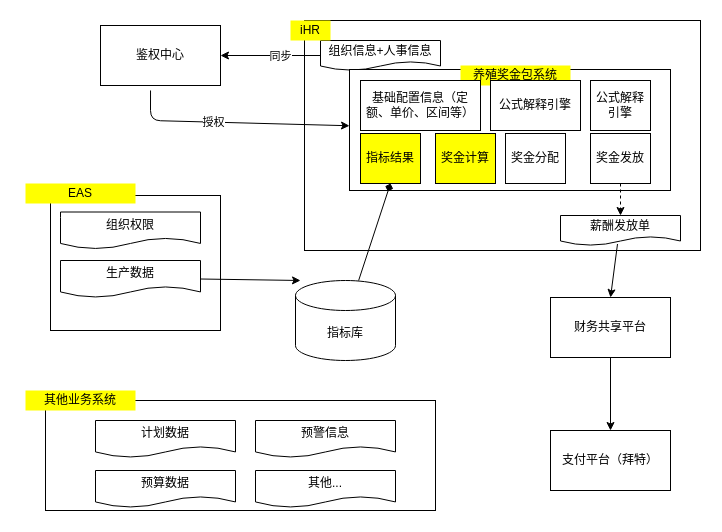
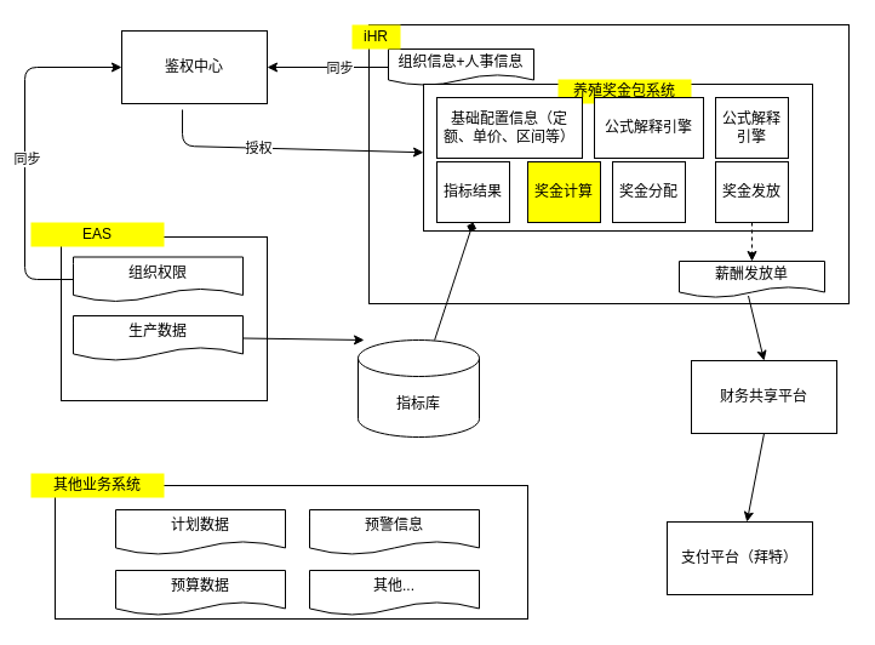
  <mxCell id="0" />
  <mxCell id="1" parent="0" />
  <mxCell id="2" value="鉴权中心" style="rounded=0;whiteSpace=wrap;html=1;" vertex="1" parent="1"><mxGeometry x="100" y="25" width="120" height="60" as="geometry" /></mxCell>
  <mxCell id="3" value="" style="rounded=0;whiteSpace=wrap;html=1;" vertex="1" parent="1"><mxGeometry x="304" y="20" width="396" height="230" as="geometry" /></mxCell>
  <mxCell id="4" value="指标库" style="shape=cylinder3;whiteSpace=wrap;html=1;boundedLbl=1;backgroundOutline=1;size=15;" vertex="1" parent="1"><mxGeometry x="295" y="280" width="100" height="80" as="geometry" /></mxCell>
  <mxCell id="5" value="" style="rounded=0;whiteSpace=wrap;html=1;" vertex="1" parent="1"><mxGeometry x="50" y="195" width="170" height="135" as="geometry" /></mxCell>
  <mxCell id="6" value="&lt;span style=&quot;color: rgba(0 , 0 , 0 , 0) ; font-family: monospace ; font-size: 0px&quot;&gt;%3CmxGraphModel%3E%3Croot%3E%3CmxCell%20id%3D%220%22%2F%3E%3CmxCell%20id%3D%221%22%20parent%3D%220%22%2F%3E%3CmxCell%20id%3D%222%22%20value%3D%22%E7%BB%84%E7%BB%87%E6%9D%83%E9%99%90%22%20style%3D%22shape%3Ddocument%3BwhiteSpace%3Dwrap%3Bhtml%3D1%3BboundedLbl%3D1%3B%22%20vertex%3D%221%22%20parent%3D%221%22%3E%3CmxGeometry%20x%3D%22110%22%20y%3D%22271.5%22%20width%3D%22140%22%20height%3D%2237%22%20as%3D%22geometry%22%2F%3E%3C%2FmxCell%3E%3C%2Froot%3E%3C%2FmxGraphModel%3E&lt;/span&gt;" style="rounded=0;whiteSpace=wrap;html=1;" vertex="1" parent="1"><mxGeometry x="45" y="400" width="390" height="110" as="geometry" /></mxCell>
  <mxCell id="7" value="" style="endArrow=classic;html=1;entryX=1;entryY=0.5;entryDx=0;entryDy=0;exitX=0;exitY=0.5;exitDx=0;exitDy=0;" edge="1" parent="1" source="9" target="2"><mxGeometry width="50" height="50" relative="1" as="geometry"><mxPoint x="180" y="350" as="sourcePoint" /><mxPoint x="180" y="140" as="targetPoint" /></mxGeometry></mxCell>
  <mxCell id="8" value="同步" style="edgeLabel;html=1;align=center;verticalAlign=middle;resizable=0;points=[];" vertex="1" connectable="0" parent="7"><mxGeometry x="-0.189" relative="1" as="geometry"><mxPoint as="offset" /></mxGeometry></mxCell>
  <mxCell id="9" value="组织信息+人事信息" style="shape=document;whiteSpace=wrap;html=1;boundedLbl=1;" vertex="1" parent="1"><mxGeometry x="320" y="40" width="120" height="30" as="geometry" /></mxCell>
+ <mxCell id="10" value="" style="endArrow=classic;html=1;exitX=0;exitY=0.5;exitDx=0;exitDy=0;entryX=0;entryY=0.5;entryDx=0;entryDy=0;" edge="1" parent="1" source="12" target="2"><mxGeometry width="50" height="50" relative="1" as="geometry"><mxPoint x="90" y="350" as="sourcePoint" /><mxPoint x="170" y="130" as="targetPoint" /><Array as="points"><mxPoint x="20" y="230" /><mxPoint x="20" y="55" /></Array></mxGeometry></mxCell>
+ <mxCell id="11" value="同步" style="edgeLabel;html=1;align=center;verticalAlign=middle;resizable=0;points=[];" vertex="1" connectable="0" parent="10"><mxGeometry x="-0.051" y="-1" relative="1" as="geometry"><mxPoint as="offset" /></mxGeometry></mxCell>
  <mxCell id="12" value="组织权限" style="shape=document;whiteSpace=wrap;html=1;boundedLbl=1;" vertex="1" parent="1"><mxGeometry x="60" y="211.5" width="140" height="37" as="geometry" /></mxCell>
  <mxCell id="13" value="iHR" style="text;html=1;strokeColor=none;fillColor=#FFFF00;align=center;verticalAlign=middle;whiteSpace=wrap;rounded=0;" vertex="1" parent="1"><mxGeometry x="290" y="20" width="40" height="20" as="geometry" /></mxCell>
  <mxCell id="14" value="" style="rounded=0;whiteSpace=wrap;html=1;" vertex="1" parent="1"><mxGeometry x="349" y="69" width="321" height="121" as="geometry" /></mxCell>
  <mxCell id="15" value="" style="endArrow=classic;html=1;exitX=0.417;exitY=1.083;exitDx=0;exitDy=0;exitPerimeter=0;" edge="1" parent="1" source="2" target="14"><mxGeometry width="50" height="50" relative="1" as="geometry"><mxPoint x="324" y="75" as="sourcePoint" /><mxPoint x="230" y="75" as="targetPoint" /><Array as="points"><mxPoint x="150" y="120" /></Array></mxGeometry></mxCell>
  <mxCell id="16" value="授权" style="edgeLabel;html=1;align=center;verticalAlign=middle;resizable=0;points=[];" vertex="1" connectable="0" parent="15"><mxGeometry x="-0.189" relative="1" as="geometry"><mxPoint as="offset" /></mxGeometry></mxCell>
  <mxCell id="17" value="养殖奖金包系统" style="text;html=1;strokeColor=none;fillColor=#FFFF00;align=center;verticalAlign=middle;whiteSpace=wrap;rounded=0;" vertex="1" parent="1"><mxGeometry x="460" y="65" width="110" height="20" as="geometry" /></mxCell>
  <mxCell id="18" value="EAS" style="text;html=1;strokeColor=none;fillColor=#FFFF00;align=center;verticalAlign=middle;whiteSpace=wrap;rounded=0;" vertex="1" parent="1"><mxGeometry x="25" y="183" width="110" height="20" as="geometry" /></mxCell>
  <mxCell id="19" value="生产数据" style="shape=document;whiteSpace=wrap;html=1;boundedLbl=1;" vertex="1" parent="1"><mxGeometry x="60" y="260" width="140" height="37" as="geometry" /></mxCell>
  <mxCell id="20" value="" style="endArrow=classic;html=1;exitX=1;exitY=0.5;exitDx=0;exitDy=0;" edge="1" parent="1" source="19"><mxGeometry width="50" height="50" relative="1" as="geometry"><mxPoint x="570" y="350" as="sourcePoint" /><mxPoint x="300" y="280" as="targetPoint" /><Array as="points" /></mxGeometry></mxCell>
  <mxCell id="21" value="其他业务系统" style="text;html=1;strokeColor=none;fillColor=#FFFF00;align=center;verticalAlign=middle;whiteSpace=wrap;rounded=0;" vertex="1" parent="1"><mxGeometry x="25" y="390" width="110" height="20" as="geometry" /></mxCell>
  <mxCell id="22" value="计划数据" style="shape=document;whiteSpace=wrap;html=1;boundedLbl=1;" vertex="1" parent="1"><mxGeometry x="95" y="420" width="140" height="37" as="geometry" /></mxCell>
  <mxCell id="23" value="预算数据" style="shape=document;whiteSpace=wrap;html=1;boundedLbl=1;" vertex="1" parent="1"><mxGeometry x="95" y="470" width="140" height="37" as="geometry" /></mxCell>
  <mxCell id="24" value="预警信息" style="shape=document;whiteSpace=wrap;html=1;boundedLbl=1;" vertex="1" parent="1"><mxGeometry x="255" y="420" width="140" height="37" as="geometry" /></mxCell>
  <mxCell id="25" value="其他..." style="shape=document;whiteSpace=wrap;html=1;boundedLbl=1;" vertex="1" parent="1"><mxGeometry x="255" y="470" width="140" height="37" as="geometry" /></mxCell>
  <mxCell id="26" value="基础配置信息（定额、单价、区间等）" style="rounded=0;whiteSpace=wrap;html=1;" vertex="1" parent="1"><mxGeometry x="360" y="80" width="120" height="50" as="geometry" /></mxCell>
  <mxCell id="27" value="公式解释引擎" style="rounded=0;whiteSpace=wrap;html=1;" vertex="1" parent="1"><mxGeometry x="490" y="80" width="90" height="50" as="geometry" /></mxCell>
  <mxCell id="28" value="公式解释引擎" style="rounded=0;whiteSpace=wrap;html=1;" vertex="1" parent="1"><mxGeometry x="590" y="80" width="60" height="50" as="geometry" /></mxCell>
- <mxCell id="29" value="财务共享平台" style="rounded=0;whiteSpace=wrap;html=1;" vertex="1" parent="1"><mxGeometry x="550" y="297" width="120" height="60" as="geometry" /></mxCell>
+ <mxCell id="29" value="财务共享平台" style="rounded=0;whiteSpace=wrap;html=1;" vertex="1" parent="1"><mxGeometry x="570" y="297" width="120" height="60" as="geometry" /></mxCell>
  <mxCell id="30" value="支付平台（拜特）" style="rounded=0;whiteSpace=wrap;html=1;" vertex="1" parent="1"><mxGeometry x="550" y="430" width="120" height="60" as="geometry" /></mxCell>
  <mxCell id="31" value="奖金计算" style="rounded=0;whiteSpace=wrap;html=1;fillColor=#ffff00;" vertex="1" parent="1"><mxGeometry x="435" y="133" width="60" height="50" as="geometry" /></mxCell>
  <mxCell id="32" value="奖金分配" style="rounded=0;whiteSpace=wrap;html=1;" vertex="1" parent="1"><mxGeometry x="505" y="133" width="60" height="50" as="geometry" /></mxCell>
  <mxCell id="33" value="奖金发放" style="rounded=0;whiteSpace=wrap;html=1;" vertex="1" parent="1"><mxGeometry x="590" y="133" width="60" height="50" as="geometry" /></mxCell>
  <mxCell id="34" value="薪酬发放单" style="shape=document;whiteSpace=wrap;html=1;boundedLbl=1;" vertex="1" parent="1"><mxGeometry x="560" y="215" width="120" height="30" as="geometry" /></mxCell>
  <mxCell id="35" value="" style="endArrow=classic;html=1;entryX=0.5;entryY=0;entryDx=0;entryDy=0;exitX=0.5;exitY=1;exitDx=0;exitDy=0;dashed=1;" edge="1" parent="1" source="33" target="34"><mxGeometry width="50" height="50" relative="1" as="geometry"><mxPoint x="380.923" y="290" as="sourcePoint" /><mxPoint x="439.25" y="200" as="targetPoint" /></mxGeometry></mxCell>
  <mxCell id="36" value="" style="endArrow=classic;html=1;entryX=0.5;entryY=0;entryDx=0;entryDy=0;exitX=0.475;exitY=0.95;exitDx=0;exitDy=0;exitPerimeter=0;" edge="1" parent="1" source="34" target="29"><mxGeometry width="50" height="50" relative="1" as="geometry"><mxPoint x="545" y="193" as="sourcePoint" /><mxPoint x="500" y="221.5" as="targetPoint" /></mxGeometry></mxCell>
  <mxCell id="37" value="" style="endArrow=classic;html=1;exitX=0.5;exitY=1;exitDx=0;exitDy=0;" edge="1" parent="1" source="29" target="30"><mxGeometry width="50" height="50" relative="1" as="geometry"><mxPoint x="497" y="250" as="sourcePoint" /><mxPoint x="545" y="300" as="targetPoint" /></mxGeometry></mxCell>
- <mxCell id="38" value="指标结果" style="rounded=0;whiteSpace=wrap;html=1;fillColor=#ffff00;" vertex="1" parent="1"><mxGeometry x="360" y="133" width="60" height="50" as="geometry" /></mxCell>
+ <mxCell id="38" value="指标结果" style="rounded=0;whiteSpace=wrap;html=1;" vertex="1" parent="1"><mxGeometry x="360" y="133" width="60" height="50" as="geometry" /></mxCell>
  <mxCell id="39" value="" style="endArrow=diamond;html=1;entryX=0.5;entryY=1;entryDx=0;entryDy=0;" edge="1" parent="1" source="4" target="38"><mxGeometry width="50" height="50" relative="1" as="geometry"><mxPoint x="240" y="110" as="sourcePoint" /><mxPoint x="314" y="110" as="targetPoint" /></mxGeometry></mxCell>
